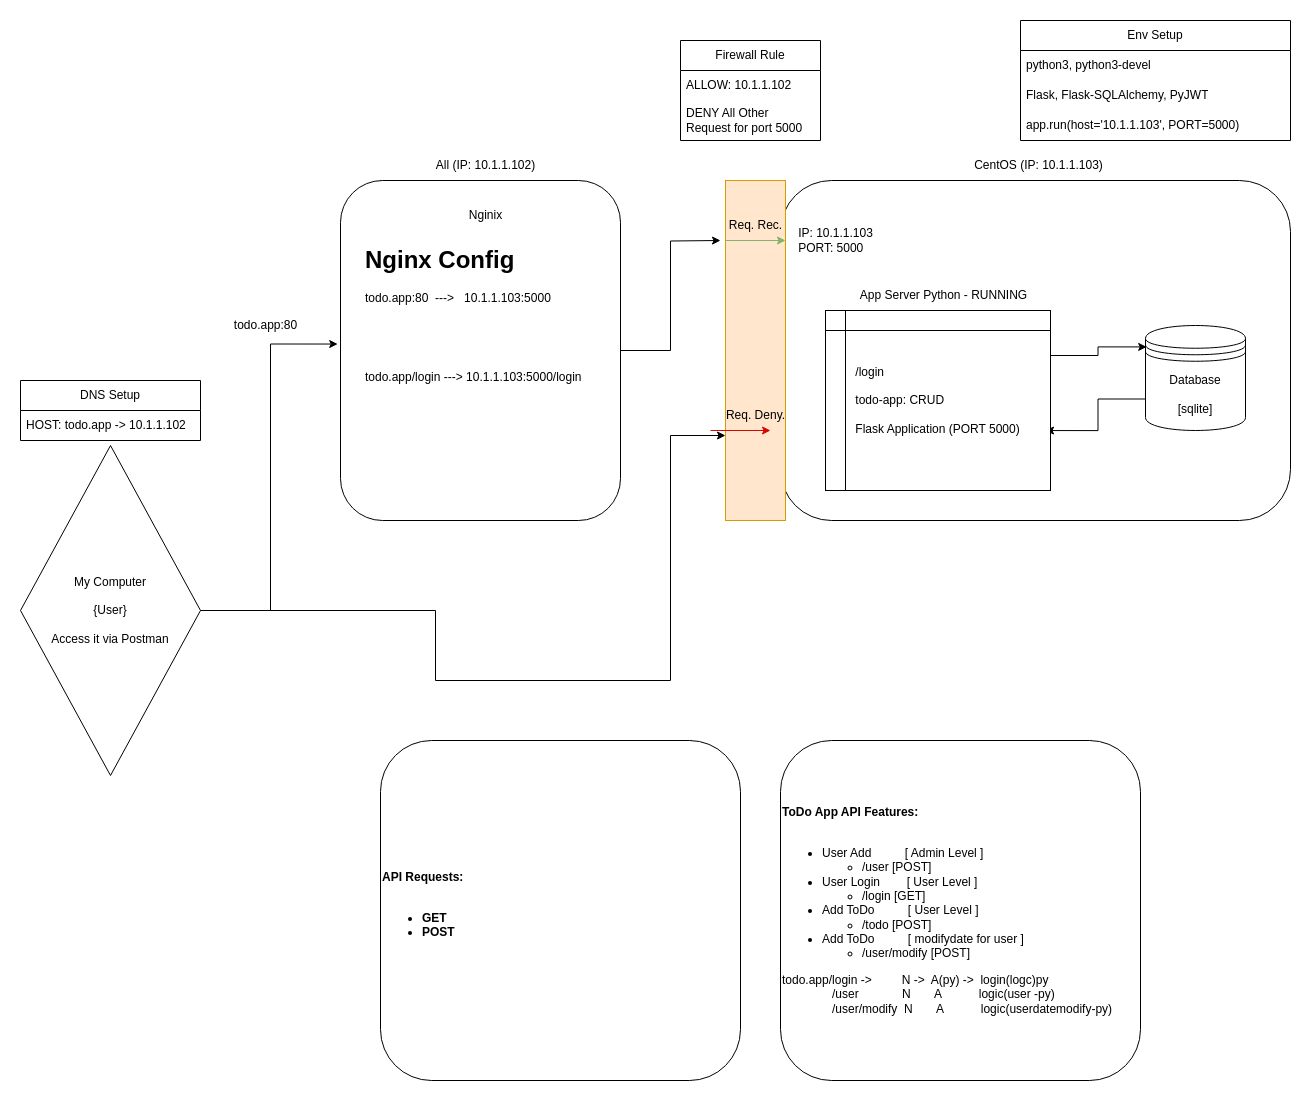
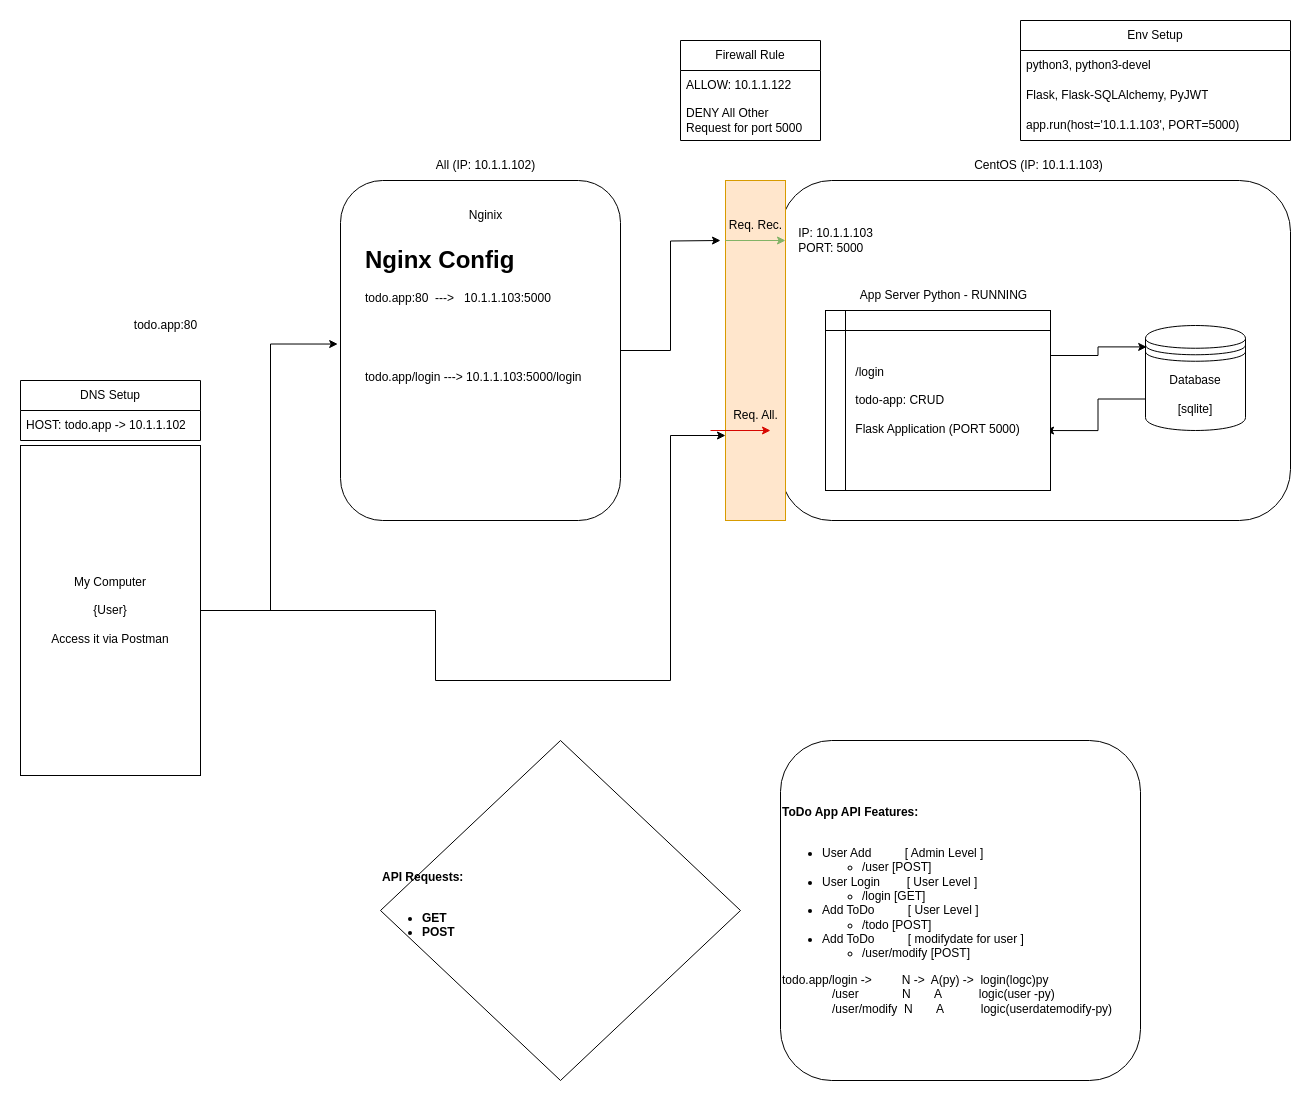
  <mxCell id="0" />
  <mxCell id="1" parent="0" />
  <mxCell id="2" value="" style="rounded=1;whiteSpace=wrap;html=1;" vertex="1" parent="1"><mxGeometry x="780" y="180" width="510" height="340" as="geometry" /></mxCell>
  <mxCell id="3" style="edgeStyle=orthogonalEdgeStyle;rounded=0;orthogonalLoop=1;jettySize=auto;html=1;exitX=0;exitY=0.7;exitDx=0;exitDy=0;entryX=0.978;entryY=0.667;entryDx=0;entryDy=0;entryPerimeter=0;" edge="1" parent="1" source="4" target="6"><mxGeometry relative="1" as="geometry" /></mxCell>
  <mxCell id="4" value="Database&lt;br&gt;&lt;br&gt;[sqlite]" style="shape=datastore;whiteSpace=wrap;html=1;" vertex="1" parent="1"><mxGeometry x="1145" y="325" width="100" height="105" as="geometry" /></mxCell>
  <mxCell id="5" style="edgeStyle=orthogonalEdgeStyle;rounded=0;orthogonalLoop=1;jettySize=auto;html=1;exitX=1;exitY=0.25;exitDx=0;exitDy=0;entryX=0.012;entryY=0.204;entryDx=0;entryDy=0;entryPerimeter=0;" edge="1" parent="1" source="6" target="4"><mxGeometry relative="1" as="geometry" /></mxCell>
  <mxCell id="6" value="&lt;div style=&quot;text-align: left;&quot;&gt;&lt;span style=&quot;background-color: initial;&quot;&gt;/login&lt;/span&gt;&lt;/div&gt;&lt;div style=&quot;text-align: left;&quot;&gt;&lt;br&gt;&lt;/div&gt;&lt;div style=&quot;text-align: left;&quot;&gt;&lt;span style=&quot;background-color: initial;&quot;&gt;todo-app: CRUD&lt;/span&gt;&lt;/div&gt;&lt;div style=&quot;text-align: left;&quot;&gt;&lt;br&gt;&lt;/div&gt;&lt;div style=&quot;text-align: left;&quot;&gt;&lt;span style=&quot;background-color: initial;&quot;&gt;Flask Application (PORT 5000)&lt;/span&gt;&lt;/div&gt;" style="shape=internalStorage;whiteSpace=wrap;html=1;backgroundOutline=1;" vertex="1" parent="1"><mxGeometry x="825" y="310" width="225" height="180" as="geometry" /></mxCell>
  <mxCell id="7" value="App Server Python - RUNNING" style="text;html=1;align=center;verticalAlign=middle;resizable=0;points=[];autosize=1;strokeColor=none;fillColor=none;" vertex="1" parent="1"><mxGeometry x="847.5" y="280" width="190" height="30" as="geometry" /></mxCell>
  <mxCell id="8" value="CentOS (IP: 10.1.1.103)" style="text;html=1;align=center;verticalAlign=middle;resizable=0;points=[];autosize=1;strokeColor=none;fillColor=none;" vertex="1" parent="1"><mxGeometry x="962.5" y="150" width="150" height="30" as="geometry" /></mxCell>
  <mxCell id="9" style="edgeStyle=orthogonalEdgeStyle;rounded=0;orthogonalLoop=1;jettySize=auto;html=1;" edge="1" parent="1" source="10"><mxGeometry relative="1" as="geometry"><mxPoint x="720" y="240" as="targetPoint" /></mxGeometry></mxCell>
  <mxCell id="10" value="" style="rounded=1;whiteSpace=wrap;html=1;" vertex="1" parent="1"><mxGeometry x="340" y="180" width="280" height="340" as="geometry" /></mxCell>
  <mxCell id="11" value="All (IP: 10.1.1.102)" style="text;html=1;align=center;verticalAlign=middle;resizable=0;points=[];autosize=1;strokeColor=none;fillColor=none;" vertex="1" parent="1"><mxGeometry x="410" y="150" width="150" height="30" as="geometry" /></mxCell>
  <mxCell id="12" value="Nginix" style="text;html=1;align=center;verticalAlign=middle;resizable=0;points=[];autosize=1;strokeColor=none;fillColor=none;" vertex="1" parent="1"><mxGeometry x="455" width="60" height="30" as="geometry" y="200" /></mxCell>
  <mxCell id="13" style="edgeStyle=orthogonalEdgeStyle;rounded=0;orthogonalLoop=1;jettySize=auto;html=1;entryX=-0.01;entryY=0.481;entryDx=0;entryDy=0;entryPerimeter=0;" edge="1" parent="1" source="15" target="10"><mxGeometry relative="1" as="geometry"><mxPoint x="390" y="345" as="targetPoint" /></mxGeometry></mxCell>
  <mxCell id="14" style="edgeStyle=orthogonalEdgeStyle;rounded=0;orthogonalLoop=1;jettySize=auto;html=1;entryX=0;entryY=0.75;entryDx=0;entryDy=0;" edge="1" parent="1" source="15" target="16"><mxGeometry relative="1" as="geometry"><mxPoint x="670" y="630" as="targetPoint" /><Array as="points"><mxPoint x="435" y="610" /><mxPoint x="435" y="680" /><mxPoint x="670" y="680" /><mxPoint x="670" y="435" /></Array></mxGeometry></mxCell>
- <mxCell id="15" value="My Computer&lt;br&gt;&lt;br&gt;{User}&lt;br&gt;&lt;br&gt;Access it via Postman" style="rhombus;whiteSpace=wrap;html=1;" vertex="1" parent="1"><mxGeometry x="20" y="445" width="180" height="330" as="geometry" /></mxCell>
+ <mxCell id="15" value="My Computer&lt;br&gt;&lt;br&gt;{User}&lt;br&gt;&lt;br&gt;Access it via Postman" style="rounded=0;whiteSpace=wrap;html=1;" vertex="1" parent="1"><mxGeometry x="20" y="445" width="180" height="330" as="geometry" /></mxCell>
  <mxCell id="16" value="" style="rounded=0;whiteSpace=wrap;html=1;fillColor=#ffe6cc;strokeColor=#d79b00;" vertex="1" parent="1"><mxGeometry x="725" y="180" width="60" height="340" as="geometry" /></mxCell>
  <mxCell id="17" value="Firewall Rule" style="swimlane;fontStyle=0;childLayout=stackLayout;horizontal=1;startSize=30;horizontalStack=0;resizeParent=1;resizeParentMax=0;resizeLast=0;collapsible=1;marginBottom=0;whiteSpace=wrap;html=1;" vertex="1" parent="1"><mxGeometry x="680" y="40" width="140" height="100" as="geometry" /></mxCell>
- <mxCell id="18" value="ALLOW: 10.1.1.102" style="text;strokeColor=none;fillColor=none;align=left;verticalAlign=middle;spacingLeft=4;spacingRight=4;overflow=hidden;points=[[0,0.5],[1,0.5]];portConstraint=eastwest;rotatable=0;whiteSpace=wrap;html=1;" vertex="1" parent="17"><mxGeometry y="30" width="140" height="30" as="geometry" /></mxCell>
+ <mxCell id="18" value="ALLOW: 10.1.1.122" style="text;strokeColor=none;fillColor=none;align=left;verticalAlign=middle;spacingLeft=4;spacingRight=4;overflow=hidden;points=[[0,0.5],[1,0.5]];portConstraint=eastwest;rotatable=0;whiteSpace=wrap;html=1;" vertex="1" parent="17"><mxGeometry y="30" width="140" height="30" as="geometry" /></mxCell>
  <mxCell id="19" value="DENY All Other Request for port 5000" style="text;strokeColor=none;fillColor=none;align=left;verticalAlign=middle;spacingLeft=4;spacingRight=4;overflow=hidden;points=[[0,0.5],[1,0.5]];portConstraint=eastwest;rotatable=0;whiteSpace=wrap;html=1;" vertex="1" parent="17"><mxGeometry y="60" width="140" height="40" as="geometry" /></mxCell>
  <mxCell id="20" value="&lt;b&gt;ToDo App API Features:&lt;/b&gt;&lt;br&gt;&lt;br&gt;&lt;div style=&quot;&quot;&gt;&lt;ul&gt;&lt;li&gt;User Add&amp;nbsp; &amp;nbsp; &amp;nbsp; &amp;nbsp; &amp;nbsp; [ Admin Level ]&lt;/li&gt;&lt;ul&gt;&lt;li&gt;/user [POST]&lt;/li&gt;&lt;/ul&gt;&lt;li&gt;User Login&amp;nbsp; &amp;nbsp; &amp;nbsp; &amp;nbsp; [ User Level ]&lt;/li&gt;&lt;ul&gt;&lt;li&gt;/login [GET]&lt;/li&gt;&lt;/ul&gt;&lt;li&gt;Add ToDo&amp;nbsp; &amp;nbsp; &amp;nbsp; &amp;nbsp; &amp;nbsp; [ User Level ]&lt;/li&gt;&lt;ul&gt;&lt;li&gt;/todo [POST]&lt;/li&gt;&lt;/ul&gt;&lt;li style=&quot;border-color: var(--border-color);&quot;&gt;Add ToDo&amp;nbsp; &amp;nbsp; &amp;nbsp; &amp;nbsp; &amp;nbsp; [ modifydate for user ]&lt;/li&gt;&lt;ul style=&quot;border-color: var(--border-color);&quot;&gt;&lt;li style=&quot;border-color: var(--border-color);&quot;&gt;/user/modify [POST]&lt;/li&gt;&lt;/ul&gt;&lt;/ul&gt;&lt;div&gt;todo.app/login -&amp;gt;&amp;nbsp; &amp;nbsp; &amp;nbsp; &amp;nbsp; &amp;nbsp;N -&amp;gt;&amp;nbsp; A(py) -&amp;gt;&amp;nbsp; login(logc)py&lt;/div&gt;&lt;div&gt;&amp;nbsp; &amp;nbsp; &amp;nbsp; &amp;nbsp; &amp;nbsp; &amp;nbsp; &amp;nbsp; &amp;nbsp;/user&amp;nbsp; &amp;nbsp; &amp;nbsp; &amp;nbsp; &amp;nbsp; &amp;nbsp; &amp;nbsp;N&amp;nbsp; &amp;nbsp; &amp;nbsp; &amp;nbsp;A&amp;nbsp; &amp;nbsp; &amp;nbsp; &amp;nbsp; &amp;nbsp; &amp;nbsp;logic(user -py)&lt;/div&gt;&lt;div&gt;&amp;nbsp; &amp;nbsp; &amp;nbsp; &amp;nbsp; &amp;nbsp; &amp;nbsp; &amp;nbsp; &amp;nbsp;/user/modify&amp;nbsp; N&amp;nbsp; &amp;nbsp; &amp;nbsp; &amp;nbsp;A&amp;nbsp; &amp;nbsp; &amp;nbsp; &amp;nbsp; &amp;nbsp; &amp;nbsp;logic(userdatemodify-py)&lt;/div&gt;&lt;/div&gt;" style="rounded=1;whiteSpace=wrap;html=1;align=left;" vertex="1" parent="1"><mxGeometry x="780" y="740" width="360" height="340" as="geometry" /></mxCell>
  <mxCell id="21" value="Env Setup" style="swimlane;fontStyle=0;childLayout=stackLayout;horizontal=1;startSize=30;horizontalStack=0;resizeParent=1;resizeParentMax=0;resizeLast=0;collapsible=1;marginBottom=0;whiteSpace=wrap;html=1;" vertex="1" parent="1"><mxGeometry x="1020" y="20" width="270" height="120" as="geometry" /></mxCell>
  <mxCell id="22" value="python3, python3-devel" style="text;strokeColor=none;fillColor=none;align=left;verticalAlign=middle;spacingLeft=4;spacingRight=4;overflow=hidden;points=[[0,0.5],[1,0.5]];portConstraint=eastwest;rotatable=0;whiteSpace=wrap;html=1;" vertex="1" parent="21"><mxGeometry y="30" width="270" height="30" as="geometry" /></mxCell>
  <mxCell id="23" value="Flask, Flask-SQLAlchemy, PyJWT" style="text;strokeColor=none;fillColor=none;align=left;verticalAlign=middle;spacingLeft=4;spacingRight=4;overflow=hidden;points=[[0,0.5],[1,0.5]];portConstraint=eastwest;rotatable=0;whiteSpace=wrap;html=1;" vertex="1" parent="21"><mxGeometry y="60" width="270" height="30" as="geometry" /></mxCell>
  <mxCell id="24" value="app.run(host='10.1.1.103', PORT=5000)" style="text;strokeColor=none;fillColor=none;align=left;verticalAlign=middle;spacingLeft=4;spacingRight=4;overflow=hidden;points=[[0,0.5],[1,0.5]];portConstraint=eastwest;rotatable=0;whiteSpace=wrap;html=1;" vertex="1" parent="21"><mxGeometry y="90" width="270" height="30" as="geometry" /></mxCell>
  <mxCell id="25" value="&lt;div style=&quot;text-align: left;&quot;&gt;&lt;span style=&quot;background-color: initial;&quot;&gt;IP: 10.1.1.103&lt;/span&gt;&lt;/div&gt;&lt;div style=&quot;text-align: left;&quot;&gt;&lt;span style=&quot;background-color: initial;&quot;&gt;PORT: 5000&lt;/span&gt;&lt;/div&gt;" style="text;html=1;align=center;verticalAlign=middle;resizable=0;points=[];autosize=1;strokeColor=none;fillColor=none;" vertex="1" parent="1"><mxGeometry x="785" y="220" width="100" height="40" as="geometry" /></mxCell>
- <mxCell id="26" value="todo.app:80" style="text;html=1;align=center;verticalAlign=middle;resizable=0;points=[];autosize=1;strokeColor=none;fillColor=none;" vertex="1" parent="1"><mxGeometry x="220" y="310" width="90" height="30" as="geometry" /></mxCell>
+ <mxCell id="26" value="todo.app:80" style="text;html=1;align=center;verticalAlign=middle;resizable=0;points=[];autosize=1;strokeColor=none;fillColor=none;" vertex="1" parent="1"><mxGeometry x="120" y="310" width="90" height="30" as="geometry" /></mxCell>
  <mxCell id="27" value="&lt;h1&gt;Nginx Config&lt;/h1&gt;&lt;p&gt;todo.app:80&amp;nbsp; ---&amp;gt;&amp;nbsp; &amp;nbsp;10.1.1.103:5000&lt;/p&gt;&lt;p&gt;&lt;br&gt;&lt;/p&gt;&lt;p&gt;&lt;br&gt;&lt;/p&gt;&lt;p&gt;todo.app/login ---&amp;gt; 10.1.1.103:5000/login&lt;/p&gt;" style="text;html=1;strokeColor=none;fillColor=none;spacing=5;spacingTop=-20;whiteSpace=wrap;overflow=hidden;rounded=0;" vertex="1" parent="1"><mxGeometry x="360" y="240" width="240" height="210" as="geometry" /></mxCell>
  <mxCell id="28" value="" style="endArrow=classic;html=1;rounded=0;fillColor=#d5e8d4;strokeColor=#82b366;" edge="1" parent="1" target="25"><mxGeometry width="50" height="50" relative="1" as="geometry"><mxPoint x="725" y="240" as="sourcePoint" /><mxPoint x="775" y="190" as="targetPoint" /></mxGeometry></mxCell>
  <mxCell id="29" value="" style="endArrow=classic;html=1;rounded=0;fillColor=#ffe6cc;strokeColor=#D70700;" edge="1" parent="1"><mxGeometry width="50" height="50" relative="1" as="geometry"><mxPoint x="710" y="430" as="sourcePoint" /><mxPoint x="770" y="430" as="targetPoint" /></mxGeometry></mxCell>
  <mxCell id="30" value="DNS Setup" style="swimlane;fontStyle=0;childLayout=stackLayout;horizontal=1;startSize=30;horizontalStack=0;resizeParent=1;resizeParentMax=0;resizeLast=0;collapsible=1;marginBottom=0;whiteSpace=wrap;html=1;" vertex="1" parent="1"><mxGeometry x="20" y="380" width="180" height="60" as="geometry" /></mxCell>
  <mxCell id="31" value="HOST: todo.app -&amp;gt; 10.1.1.102" style="text;strokeColor=none;fillColor=none;align=left;verticalAlign=middle;spacingLeft=4;spacingRight=4;overflow=hidden;points=[[0,0.5],[1,0.5]];portConstraint=eastwest;rotatable=0;whiteSpace=wrap;html=1;" vertex="1" parent="30"><mxGeometry y="30" width="180" height="30" as="geometry" /></mxCell>
  <mxCell id="32" value="Req. Rec." style="text;html=1;align=center;verticalAlign=middle;resizable=0;points=[];autosize=1;strokeColor=none;fillColor=none;" vertex="1" parent="1"><mxGeometry x="715" y="210" width="80" height="30" as="geometry" /></mxCell>
- <mxCell id="33" value="Req. Deny." style="text;html=1;align=center;verticalAlign=middle;resizable=0;points=[];autosize=1;strokeColor=none;fillColor=none;" vertex="1" parent="1"><mxGeometry x="715" y="400" width="80" height="30" as="geometry" /></mxCell>
- <mxCell id="34" value="&lt;b&gt;API Requests:&lt;br&gt;&lt;/b&gt;&lt;br&gt;&lt;ul&gt;&lt;li&gt;&lt;b&gt;GET&lt;/b&gt;&lt;/li&gt;&lt;li&gt;&lt;b&gt;POST&lt;/b&gt;&lt;/li&gt;&lt;/ul&gt;" style="rounded=1;whiteSpace=wrap;html=1;align=left;" vertex="1" parent="1"><mxGeometry x="380" y="740" width="360" height="340" as="geometry" /></mxCell>
+ <mxCell id="33" value="Req. All." style="text;html=1;align=center;verticalAlign=middle;resizable=0;points=[];autosize=1;strokeColor=none;fillColor=none;" vertex="1" parent="1"><mxGeometry x="715" y="400" width="80" height="30" as="geometry" /></mxCell>
+ <mxCell id="34" value="&lt;b&gt;API Requests:&lt;br&gt;&lt;/b&gt;&lt;br&gt;&lt;ul&gt;&lt;li&gt;&lt;b&gt;GET&lt;/b&gt;&lt;/li&gt;&lt;li&gt;&lt;b&gt;POST&lt;/b&gt;&lt;/li&gt;&lt;/ul&gt;" style="rhombus;whiteSpace=wrap;html=1;align=left;" vertex="1" parent="1"><mxGeometry x="380" y="740" width="360" height="340" as="geometry" /></mxCell>
